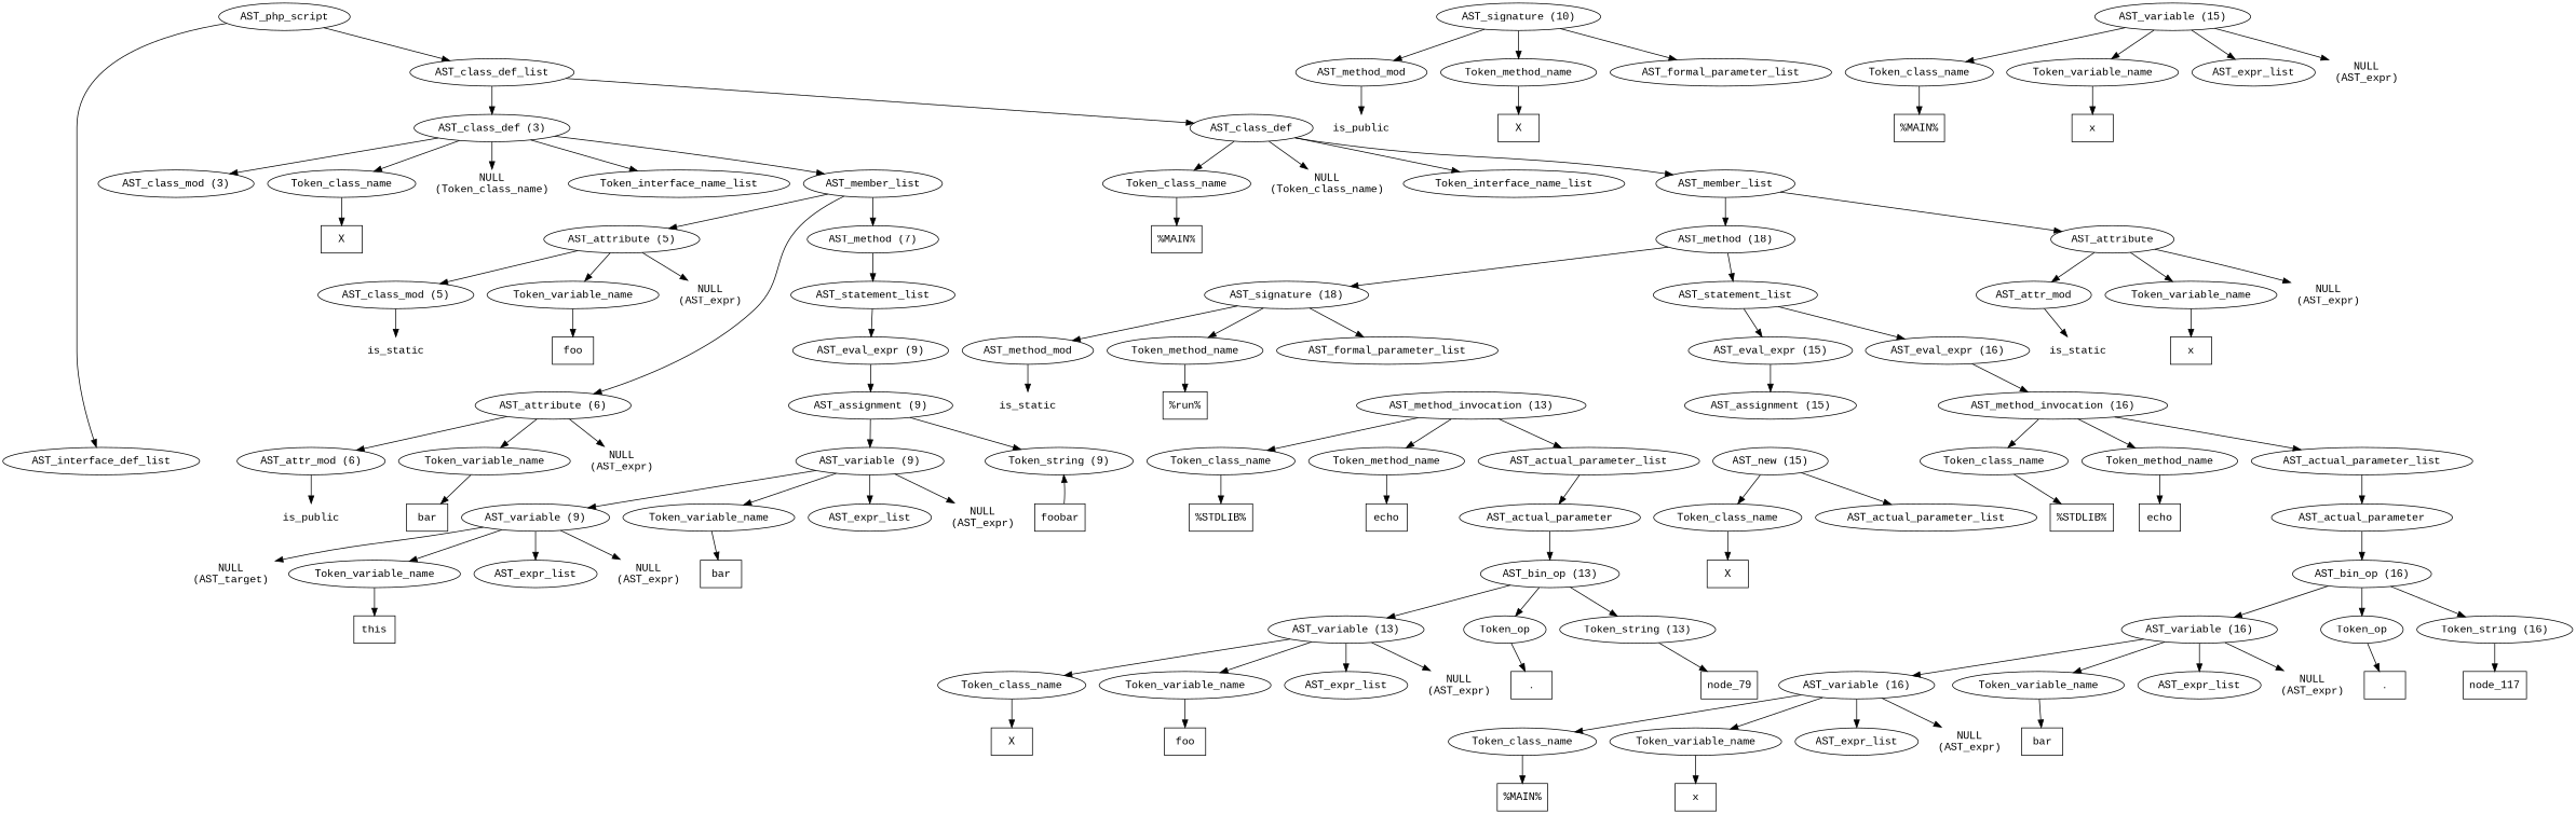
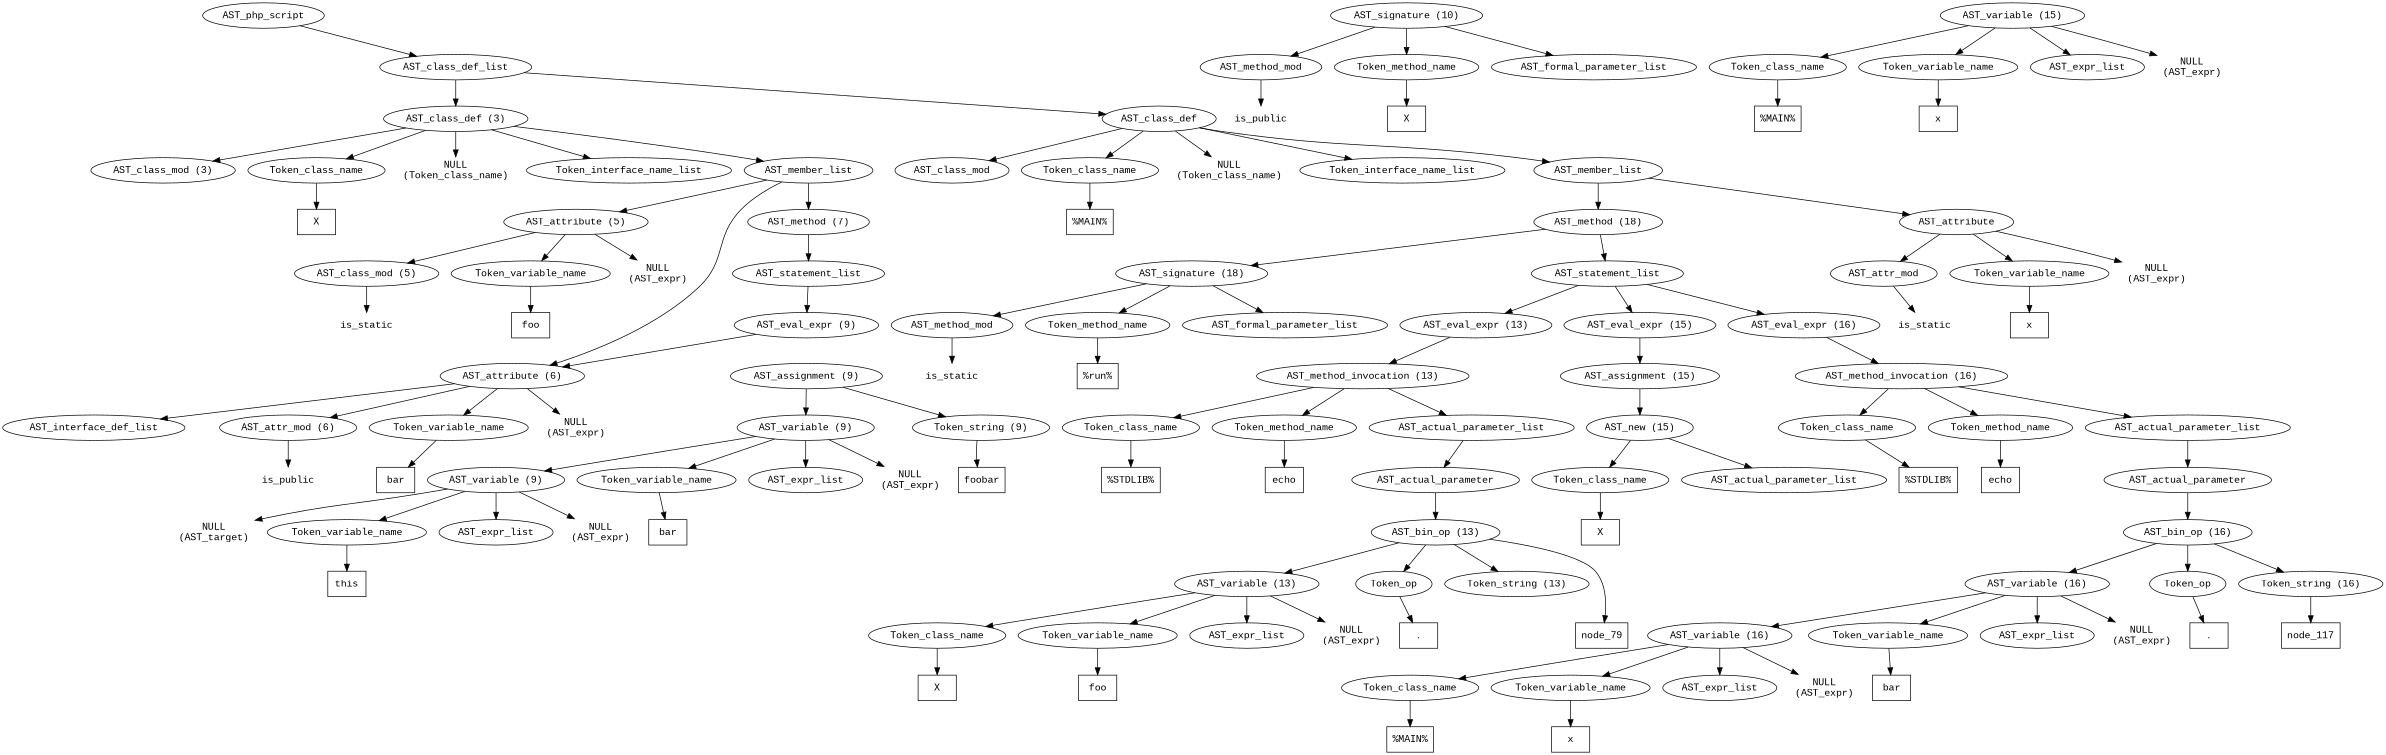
  digraph {
    fontname="Liberation Mono"
    node [fontname="Liberation Mono"]
    edge [fontname="Liberation Mono"]
    n1 [label=AST_php_script]
    n2 [label=AST_interface_def_list]
    n3 [label=AST_class_def_list]
    n4 [label="AST_class_def (3)"]
    n5 [label=AST_class_def]
    n6 [label="AST_class_mod (3)"]
    n7 [label=Token_class_name]
    n8 [label="NULL\n(Token_class_name)" shape=plaintext]
    n9 [label=Token_interface_name_list]
    n10 [label=AST_member_list]
+   n11 [label=AST_class_mod]
    n12 [label=Token_class_name]
    n13 [label="NULL\n(Token_class_name)" shape=plaintext]
    n14 [label=Token_interface_name_list]
    n15 [label=AST_member_list]
    n16 [label=X shape=box]
    n17 [label="AST_attribute (5)"]
    n18 [label="AST_attribute (6)"]
    n19 [label="AST_method (7)"]
    n20 [label="AST_class_mod (5)"]
    n21 [label=Token_variable_name]
    n22 [label="NULL\n(AST_expr)" shape=plaintext]
    n23 [label="AST_attr_mod (6)"]
    n24 [label=Token_variable_name]
    n25 [label="NULL\n(AST_expr)" shape=plaintext]
    n26 [label=AST_statement_list]
    n27 [label=is_static shape=plaintext]
    n28 [label=foo shape=box]
    n29 [label=is_public shape=plaintext]
    n30 [label=bar shape=box]
    n31 [label="AST_signature (10)"]
    n32 [label=AST_method_mod]
    n33 [label=Token_method_name]
    n34 [label=AST_formal_parameter_list]
    n35 [label="AST_eval_expr (9)"]
    n36 [label=is_public shape=plaintext]
    n37 [label=X shape=box]
    n38 [label="AST_assignment (9)"]
    n39 [label="AST_variable (9)"]
    n40 [label="Token_string (9)"]
    n41 [label="AST_variable (9)"]
    n42 [label=Token_variable_name]
    n43 [label=AST_expr_list]
    n44 [label="NULL\n(AST_expr)" shape=plaintext]
    n45 [label=foobar shape=box]
    n46 [label="NULL\n(AST_target)" shape=plaintext]
    n47 [label=Token_variable_name]
    n48 [label=AST_expr_list]
    n49 [label="NULL\n(AST_expr)" shape=plaintext]
    n50 [label=bar shape=box]
    n51 [label=this shape=box]
    n52 [label="%MAIN%" shape=box]
    n53 [label="AST_method (18)"]
    n54 [label=AST_attribute]
    n55 [label="AST_signature (18)"]
    n56 [label=AST_statement_list]
    n57 [label=AST_attr_mod]
    n58 [label=Token_variable_name]
    n59 [label="NULL\n(AST_expr)" shape=plaintext]
    n60 [label=AST_method_mod]
    n61 [label=Token_method_name]
    n62 [label=AST_formal_parameter_list]
+   n63 [label="AST_eval_expr (13)"]
    n64 [label="AST_eval_expr (15)"]
    n65 [label="AST_eval_expr (16)"]
    n66 [label=is_static shape=plaintext]
    n67 [label="%run%" shape=box]
    n68 [label="AST_method_invocation (13)"]
    n69 [label="AST_assignment (15)"]
    n70 [label="AST_method_invocation (16)"]
    n71 [label=Token_class_name]
    n72 [label=Token_method_name]
    n73 [label=AST_actual_parameter_list]
    n74 [label="%STDLIB%" shape=box]
    n75 [label=echo shape=box]
    n76 [label=AST_actual_parameter]
    n77 [label="AST_bin_op (13)"]
    n78 [label="AST_variable (13)"]
    n79 [label=Token_op]
    n80 [label="Token_string (13)"]
    n81 [label=Token_class_name]
    n82 [label=Token_variable_name]
    n83 [label=AST_expr_list]
    n84 [label="NULL\n(AST_expr)" shape=plaintext]
    n85 [label="." shape=box]
    node_79 [shape=box]
    n87 [label=X shape=box]
    n88 [label=foo shape=box]
    n89 [label="AST_new (15)"]
    n90 [label="AST_variable (15)"]
    n91 [label=Token_class_name]
    n92 [label=Token_variable_name]
    n93 [label=AST_expr_list]
    n94 [label="NULL\n(AST_expr)" shape=plaintext]
    n95 [label=Token_class_name]
    n96 [label=AST_actual_parameter_list]
    n97 [label="%MAIN%" shape=box]
    n98 [label=x shape=box]
    n99 [label=X shape=box]
    n100 [label=Token_class_name]
    n101 [label=Token_method_name]
    n102 [label=AST_actual_parameter_list]
    n103 [label="%STDLIB%" shape=box]
    n104 [label=echo shape=box]
    n105 [label=AST_actual_parameter]
    n106 [label="AST_bin_op (16)"]
    n107 [label="AST_variable (16)"]
    n108 [label=Token_op]
    n109 [label="Token_string (16)"]
    n110 [label="AST_variable (16)"]
    n111 [label=Token_variable_name]
    n112 [label=AST_expr_list]
    n113 [label="NULL\n(AST_expr)" shape=plaintext]
    n114 [label="." shape=box]
    node_117 [shape=box]
    n116 [label=Token_class_name]
    n117 [label=Token_variable_name]
    n118 [label=AST_expr_list]
    n119 [label="NULL\n(AST_expr)" shape=plaintext]
    n120 [label=bar shape=box]
    n121 [label="%MAIN%" shape=box]
    n122 [label=x shape=box]
    n123 [label=is_static shape=plaintext]
    n124 [label=x shape=box]
-   n1 -> n2
+   n18 -> n2
    n1 -> n3
    n3 -> n4
    n3 -> n5
    n4 -> n6
    n4 -> n7
    n4 -> n8
    n4 -> n9
    n4 -> n10
+   n5 -> n11
    n5 -> n12
    n5 -> n13
    n5 -> n14
    n5 -> n15
    n7 -> n16
    n10 -> n17
    n10 -> n18
    n10 -> n19
    n12 -> n52
    n15 -> n53
    n15 -> n54
    n17 -> n20
    n17 -> n21
    n17 -> n22
    n18 -> n23
    n18 -> n24
    n18 -> n25
    n19 -> n26
    n20 -> n27
    n21 -> n28
    n23 -> n29
    n24 -> n30
    n26 -> n35
    n31 -> n32
    n31 -> n33
    n31 -> n34
    n32 -> n36
    n33 -> n37
-   n35 -> n38
+   n35 -> n18
    n38 -> n39
    n38 -> n40
    n39 -> n41
    n39 -> n42
    n39 -> n43
    n39 -> n44
-   n45 -> n40
+   n40 -> n45
    n41 -> n46
    n41 -> n47
    n41 -> n48
    n41 -> n49
    n42 -> n50
    n47 -> n51
    n53 -> n55
    n53 -> n56
    n54 -> n57
    n54 -> n58
    n54 -> n59
    n55 -> n60
    n55 -> n61
    n55 -> n62
+   n56 -> n63
    n56 -> n64
    n56 -> n65
    n57 -> n123
    n58 -> n124
    n60 -> n66
    n61 -> n67
+   n63 -> n68
    n64 -> n69
    n65 -> n70
    n68 -> n71
    n68 -> n72
    n68 -> n73
+   n69 -> n89
    n70 -> n100
    n70 -> n101
    n70 -> n102
    n71 -> n74
    n72 -> n75
    n73 -> n76
    n76 -> n77
    n77 -> n78
    n77 -> n79
    n77 -> n80
    n78 -> n81
    n78 -> n82
    n78 -> n83
    n78 -> n84
    n79 -> n85
-   n80 -> node_79
+   n77 -> node_79
    n81 -> n87
    n82 -> n88
    n89 -> n95
    n89 -> n96
    n90 -> n91
    n90 -> n92
    n90 -> n93
    n90 -> n94
    n91 -> n97
    n92 -> n98
    n95 -> n99
    n100 -> n103
    n101 -> n104
    n102 -> n105
    n105 -> n106
    n106 -> n107
    n106 -> n108
    n106 -> n109
    n107 -> n110
    n107 -> n111
    n107 -> n112
    n107 -> n113
    n108 -> n114
    n109 -> node_117
    n110 -> n116
    n110 -> n117
    n110 -> n118
    n110 -> n119
    n111 -> n120
    n116 -> n121
    n117 -> n122
  }
